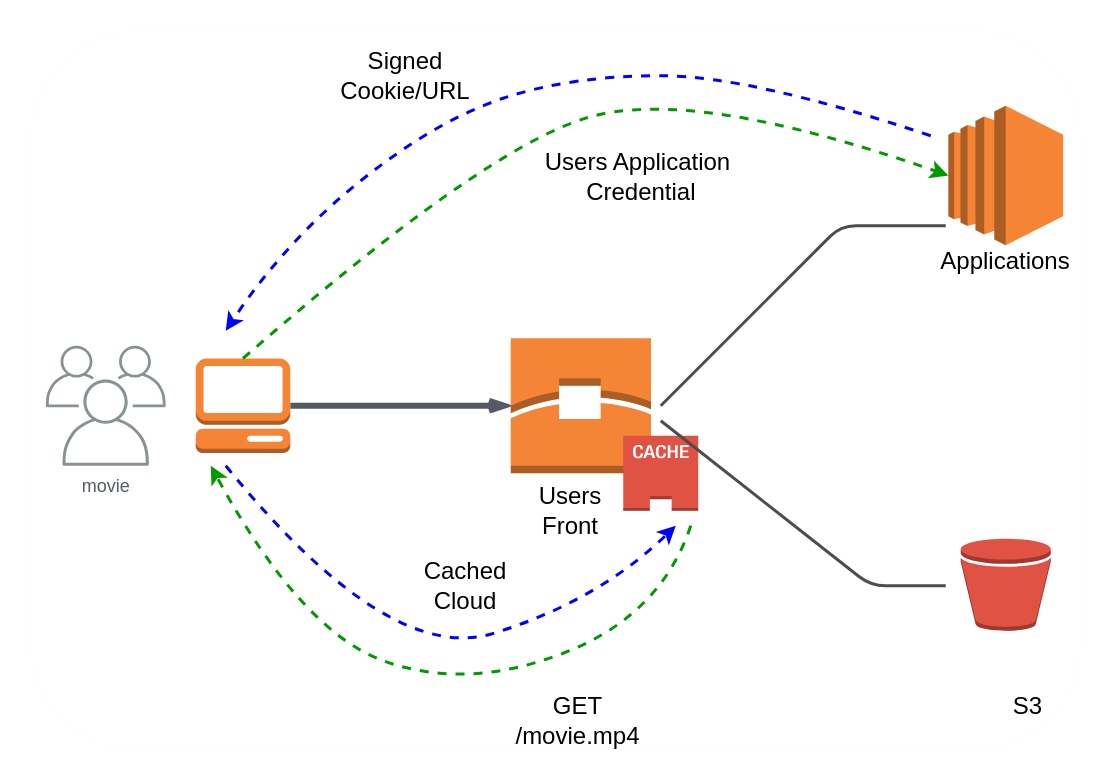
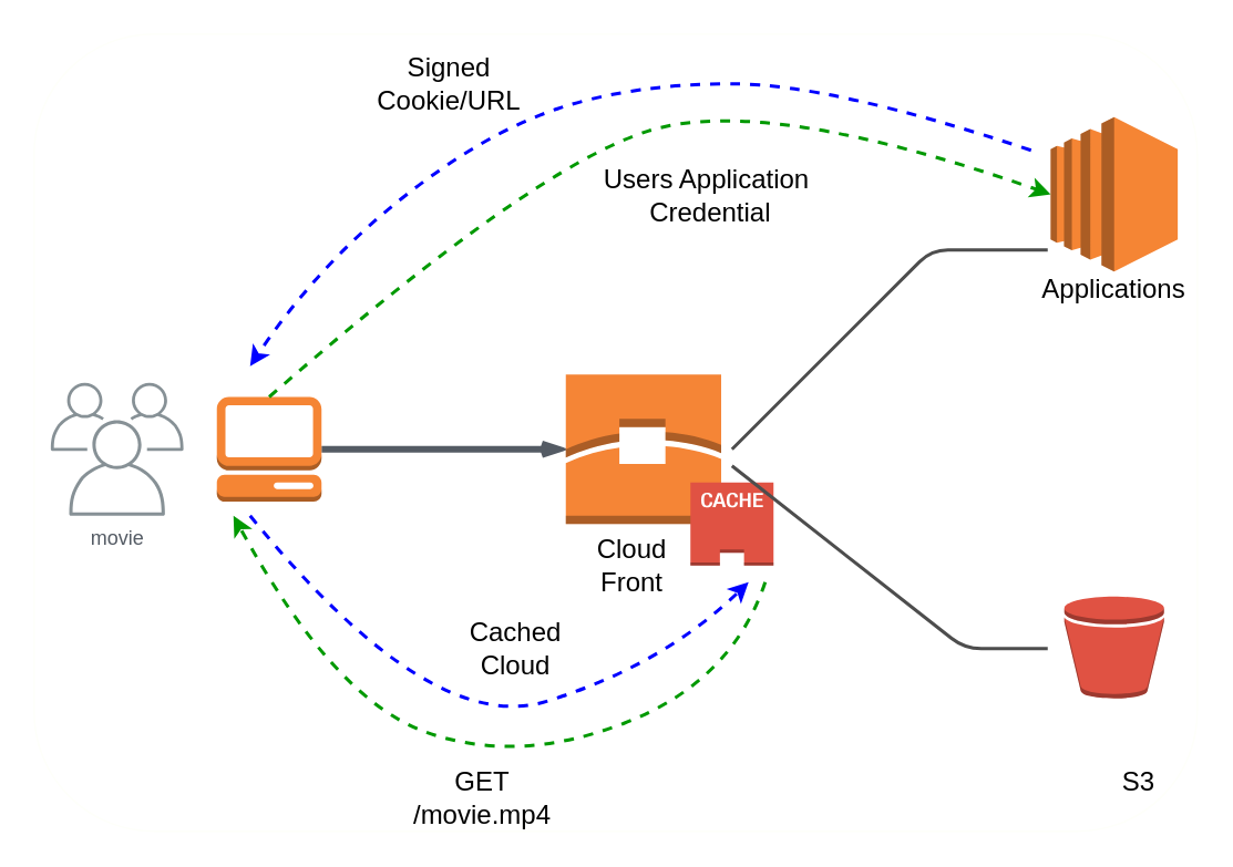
  <mxCell id="0" />
  <mxCell id="1" parent="0" />
  <mxCell id="2" value="" style="rounded=1;whiteSpace=wrap;html=1;strokeColor=#FEFFFA;fontSize=16;fontColor=#FF9933;" parent="1" vertex="1"><mxGeometry x="20" y="20" width="700" height="480" as="geometry" /></mxCell>
  <mxCell id="3" value="movie" style="outlineConnect=0;gradientColor=none;fontColor=#545B64;strokeColor=none;fillColor=#879196;dashed=0;verticalLabelPosition=bottom;verticalAlign=top;align=center;html=1;fontSize=12;fontStyle=0;aspect=fixed;shape=mxgraph.aws4.illustration_users;pointerEvents=1;shadow=0;" parent="1" vertex="1"><mxGeometry x="30" y="230" width="80" height="80" as="geometry" /></mxCell>
  <mxCell id="4" value="" style="edgeStyle=orthogonalEdgeStyle;html=1;endArrow=openThin;elbow=vertical;startArrow=none;endFill=0;strokeColor=#545B64;rounded=0;strokeWidth=4;entryX=0;entryY=0.5;entryDx=0;entryDy=0;entryPerimeter=0;exitX=1;exitY=0.5;exitDx=0;exitDy=0;exitPerimeter=0;" parent="1" source="12" target="8" edge="1"><mxGeometry width="100" relative="1" as="geometry"><mxPoint x="595" y="290" as="sourcePoint" /><mxPoint x="400" y="270" as="targetPoint" /></mxGeometry></mxCell>
  <mxCell id="5" value="" style="outlineConnect=0;dashed=0;verticalLabelPosition=bottom;verticalAlign=top;align=center;html=1;shape=mxgraph.aws3.bucket;fillColor=#E05243;gradientColor=none;shadow=0;strokeColor=#636260;strokeWidth=3;" parent="1" vertex="1"><mxGeometry x="640" y="358.5" width="60" height="61.5" as="geometry" /></mxCell>
- <mxCell id="6" value="Users Front" style="text;html=1;strokeColor=none;fillColor=none;align=center;verticalAlign=middle;whiteSpace=wrap;rounded=0;shadow=0;strokeWidth=2;fontSize=16;" parent="1" vertex="1"><mxGeometry x="360" y="330" width="40" height="20" as="geometry" /></mxCell>
+ <mxCell id="6" value="Cloud Front" style="text;html=1;strokeColor=none;fillColor=none;align=center;verticalAlign=middle;whiteSpace=wrap;rounded=0;shadow=0;strokeWidth=2;fontSize=16;" parent="1" vertex="1"><mxGeometry x="360" y="330" width="40" height="20" as="geometry" /></mxCell>
  <mxCell id="7" value="S3" style="text;html=1;strokeColor=none;fillColor=none;align=center;verticalAlign=middle;whiteSpace=wrap;rounded=0;shadow=0;strokeWidth=2;fontSize=16;" parent="1" vertex="1"><mxGeometry x="665" y="460" width="40" height="20" as="geometry" /></mxCell>
  <mxCell id="8" value="" style="outlineConnect=0;dashed=0;verticalLabelPosition=bottom;verticalAlign=top;align=center;html=1;shape=mxgraph.aws3.edge_location;fillColor=#F58536;gradientColor=none;shadow=0;strokeColor=#636260;strokeWidth=3;fontSize=16;" parent="1" vertex="1"><mxGeometry x="340" y="225" width="93.5" height="90" as="geometry" /></mxCell>
  <mxCell id="9" value="" style="outlineConnect=0;dashed=0;verticalLabelPosition=bottom;verticalAlign=top;align=center;html=1;shape=mxgraph.aws3.cached_volume;fillColor=#E05243;gradientColor=none;shadow=0;strokeColor=#636260;strokeWidth=3;fontSize=16;" parent="1" vertex="1"><mxGeometry x="415" y="290" width="50" height="50" as="geometry" /></mxCell>
  <mxCell id="10" value="" style="outlineConnect=0;dashed=0;verticalLabelPosition=bottom;verticalAlign=top;align=center;html=1;shape=mxgraph.aws3.ec2;fillColor=#F58534;gradientColor=none;shadow=0;strokeColor=#636260;strokeWidth=3;fontSize=16;" parent="1" vertex="1"><mxGeometry x="631.75" y="70" width="76.5" height="93" as="geometry" /></mxCell>
  <mxCell id="11" value="Applications" style="text;html=1;strokeColor=none;fillColor=none;align=center;verticalAlign=middle;whiteSpace=wrap;rounded=0;shadow=0;strokeWidth=2;fontSize=16;" parent="1" vertex="1"><mxGeometry x="650" y="163" width="40" height="20" as="geometry" /></mxCell>
  <mxCell id="12" value="" style="outlineConnect=0;dashed=0;verticalLabelPosition=bottom;verticalAlign=top;align=center;html=1;shape=mxgraph.aws3.management_console;fillColor=#F58534;gradientColor=none;shadow=0;strokeColor=#636260;strokeWidth=3;fontSize=16;" parent="1" vertex="1"><mxGeometry x="130" y="238.5" width="63" height="63" as="geometry" /></mxCell>
  <mxCell id="13" value="" style="curved=1;endArrow=classic;html=1;strokeWidth=2;fontSize=16;entryX=0;entryY=0.5;entryDx=0;entryDy=0;entryPerimeter=0;exitX=0.5;exitY=0;exitDx=0;exitDy=0;exitPerimeter=0;dashed=1;strokeColor=#009900;" parent="1" source="12" target="10" edge="1"><mxGeometry width="50" height="50" relative="1" as="geometry"><mxPoint x="460" y="106.5" as="sourcePoint" /><mxPoint x="510" y="56.5" as="targetPoint" /><Array as="points"><mxPoint x="320" y="100" /><mxPoint x="460" y="56.5" /></Array></mxGeometry></mxCell>
  <mxCell id="14" value="" style="curved=1;endArrow=classic;html=1;strokeWidth=2;fontSize=16;dashed=1;strokeColor=#0000FF;" parent="1" edge="1"><mxGeometry width="50" height="50" relative="1" as="geometry"><mxPoint x="620" y="90" as="sourcePoint" /><mxPoint x="150" y="220" as="targetPoint" /><Array as="points"><mxPoint x="500" y="50" /><mxPoint x="380" y="50" /><mxPoint x="290" y="80" /><mxPoint x="190" y="160" /></Array></mxGeometry></mxCell>
  <mxCell id="15" value="" style="curved=1;endArrow=classic;html=1;strokeWidth=2;fontSize=16;dashed=1;strokeColor=#0000FF;" parent="1" edge="1"><mxGeometry width="50" height="50" relative="1" as="geometry"><mxPoint x="150" y="310" as="sourcePoint" /><mxPoint x="450" y="350" as="targetPoint" /><Array as="points"><mxPoint x="258.5" y="443.5" /><mxPoint x="398.5" y="400" /></Array></mxGeometry></mxCell>
  <mxCell id="16" value="" style="curved=1;endArrow=classic;html=1;strokeWidth=2;fontSize=16;dashed=1;strokeColor=#009900;" parent="1" edge="1"><mxGeometry width="50" height="50" relative="1" as="geometry"><mxPoint x="460" y="350" as="sourcePoint" /><mxPoint x="140" y="310" as="targetPoint" /><Array as="points"><mxPoint x="440" y="410" /><mxPoint x="310" y="460" /><mxPoint x="200" y="420" /></Array></mxGeometry></mxCell>
  <mxCell id="17" value="" style="endArrow=none;html=1;strokeColor=#4D4D4D;strokeWidth=2;fontSize=16;fontColor=#FF9933;" parent="1" edge="1"><mxGeometry width="50" height="50" relative="1" as="geometry"><mxPoint x="440" y="280" as="sourcePoint" /><mxPoint x="630" y="390" as="targetPoint" /><Array as="points"><mxPoint x="580" y="390" /></Array></mxGeometry></mxCell>
  <mxCell id="18" value="" style="endArrow=none;html=1;strokeColor=#4D4D4D;strokeWidth=2;fontSize=16;fontColor=#FF9933;" parent="1" edge="1"><mxGeometry width="50" height="50" relative="1" as="geometry"><mxPoint x="440" y="270" as="sourcePoint" /><mxPoint x="630" y="150" as="targetPoint" /><Array as="points"><mxPoint x="560" y="150" /></Array></mxGeometry></mxCell>
  <mxCell id="19" value="Signed Cookie/URL" style="text;html=1;strokeColor=none;fillColor=none;align=center;verticalAlign=middle;whiteSpace=wrap;rounded=0;shadow=0;strokeWidth=2;fontSize=16;" parent="1" vertex="1"><mxGeometry x="220" y="40" width="100" height="20" as="geometry" /></mxCell>
  <mxCell id="20" value="Users Application&lt;br&gt;&amp;nbsp;Credential" style="text;html=1;strokeColor=none;fillColor=none;align=center;verticalAlign=middle;whiteSpace=wrap;rounded=0;shadow=0;strokeWidth=2;fontSize=16;" parent="1" vertex="1"><mxGeometry x="300" y="106.5" width="250" height="20" as="geometry" /></mxCell>
- <mxCell id="21" value="GET /movie.mp4" style="text;html=1;strokeColor=none;fillColor=none;align=center;verticalAlign=middle;whiteSpace=wrap;rounded=0;shadow=0;strokeWidth=2;fontSize=16;" parent="1" vertex="1"><mxGeometry x="335" y="470" width="100" height="20" as="geometry" /></mxCell>
+ <mxCell id="21" value="GET /movie.mp4" style="text;html=1;strokeColor=none;fillColor=none;align=center;verticalAlign=middle;whiteSpace=wrap;rounded=0;shadow=0;strokeWidth=2;fontSize=16;" parent="1" vertex="1"><mxGeometry x="240" y="470" width="100" height="20" as="geometry" /></mxCell>
  <mxCell id="22" value="Cached Cloud" style="text;html=1;strokeColor=none;fillColor=none;align=center;verticalAlign=middle;whiteSpace=wrap;rounded=0;shadow=0;strokeWidth=2;fontSize=16;" parent="1" vertex="1"><mxGeometry x="260" y="380" width="100" height="20" as="geometry" /></mxCell>
